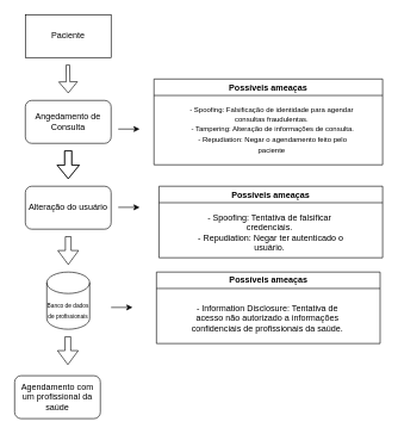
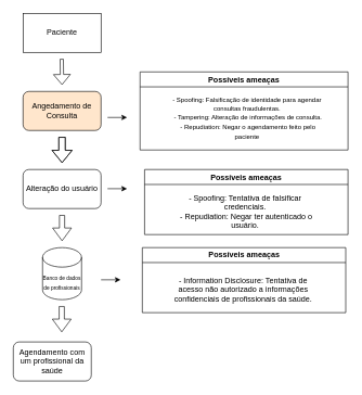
  <mxCell id="0" />
  <mxCell id="1" parent="0" />
  <mxCell id="2" value="" style="shape=flexArrow;endArrow=classic;html=1;rounded=0;width=5;endSize=4.85;" edge="1" parent="1"><mxGeometry width="50" height="50" relative="1" as="geometry"><mxPoint x="94.5" y="90" as="sourcePoint" /><mxPoint x="95" y="130" as="targetPoint" /></mxGeometry></mxCell>
  <mxCell id="3" value="Paciente" style="rounded=0;whiteSpace=wrap;html=1;" vertex="1" parent="1"><mxGeometry x="35" y="20" width="120" height="60" as="geometry" /></mxCell>
- <mxCell id="4" value="Angedamento de Consulta" style="rounded=1;whiteSpace=wrap;html=1;" vertex="1" parent="1"><mxGeometry x="35" y="140" width="120" height="60" as="geometry" /></mxCell>
+ <mxCell id="4" value="Angedamento de Consulta" style="rounded=1;whiteSpace=wrap;html=1;fillColor=#ffe6cc;" vertex="1" parent="1"><mxGeometry x="35" y="140" width="120" height="60" as="geometry" /></mxCell>
  <mxCell id="5" value="" style="shape=flexArrow;endArrow=classic;html=1;rounded=0;" edge="1" parent="1"><mxGeometry width="50" height="50" relative="1" as="geometry"><mxPoint x="95" y="210" as="sourcePoint" /><mxPoint x="95" y="250" as="targetPoint" /></mxGeometry></mxCell>
  <mxCell id="6" value="Alteração do usuário" style="rounded=1;whiteSpace=wrap;html=1;" vertex="1" parent="1"><mxGeometry x="35" y="260" width="120" height="60" as="geometry" /></mxCell>
  <mxCell id="7" value="" style="shape=flexArrow;endArrow=classic;html=1;rounded=0;" edge="1" parent="1"><mxGeometry width="50" height="50" relative="1" as="geometry"><mxPoint x="95" y="210" as="sourcePoint" /><mxPoint x="95" y="250" as="targetPoint" /></mxGeometry></mxCell>
  <mxCell id="8" value="" style="shape=flexArrow;endArrow=classic;html=1;rounded=0;width=8;endSize=6.2;" edge="1" parent="1"><mxGeometry width="50" height="50" relative="1" as="geometry"><mxPoint x="95" y="330" as="sourcePoint" /><mxPoint x="95" y="370" as="targetPoint" /></mxGeometry></mxCell>
  <mxCell id="9" value="&lt;font style=&quot;font-size: 8px;&quot;&gt;Banco de dados de profissionais&lt;/font&gt;" style="shape=cylinder3;whiteSpace=wrap;html=1;boundedLbl=1;backgroundOutline=1;size=15;" vertex="1" parent="1"><mxGeometry x="65" y="380" width="60" height="80" as="geometry" /></mxCell>
  <mxCell id="10" value="" style="shape=flexArrow;endArrow=classic;html=1;rounded=0;width=8;endSize=6.2;" edge="1" parent="1"><mxGeometry width="50" height="50" relative="1" as="geometry"><mxPoint x="94.5" y="470" as="sourcePoint" /><mxPoint x="94.5" y="510" as="targetPoint" /></mxGeometry></mxCell>
  <mxCell id="11" value="Agendamento com um profissional da saúde" style="rounded=1;whiteSpace=wrap;html=1;" vertex="1" parent="1"><mxGeometry x="20" y="525" width="120" height="60" as="geometry" /></mxCell>
  <mxCell id="12" value="" style="endArrow=classic;html=1;rounded=0;" edge="1" parent="1"><mxGeometry width="50" height="50" relative="1" as="geometry"><mxPoint x="165" y="180" as="sourcePoint" /><mxPoint x="195" y="180" as="targetPoint" /></mxGeometry></mxCell>
  <mxCell id="13" style="edgeStyle=orthogonalEdgeStyle;rounded=0;orthogonalLoop=1;jettySize=auto;html=1;exitX=1;exitY=0.75;exitDx=0;exitDy=0;" edge="1" parent="1" source="14"><mxGeometry relative="1" as="geometry"><mxPoint x="535" y="200" as="targetPoint" /></mxGeometry></mxCell>
  <mxCell id="14" value="Possíveis ameaças" style="swimlane;whiteSpace=wrap;html=1;" vertex="1" parent="1"><mxGeometry x="215" y="110" width="320" height="120" as="geometry" /></mxCell>
  <mxCell id="15" value="&lt;font style=&quot;font-size: 10px;&quot;&gt;- Spoofing: Falsificação de identidade para agendar consultas fraudulentas.&lt;br&gt;&amp;nbsp;- Tampering: Alteração de informações de consulta.&lt;br&gt;&amp;nbsp;- Repudiation: Negar o agendamento feito pelo paciente&lt;/font&gt;" style="text;html=1;strokeColor=none;fillColor=none;align=center;verticalAlign=middle;whiteSpace=wrap;rounded=0;" vertex="1" parent="14"><mxGeometry x="40" y="30" width="250" height="80" as="geometry" /></mxCell>
  <mxCell id="16" value="Possíveis ameaças" style="swimlane;whiteSpace=wrap;html=1;" vertex="1" parent="1"><mxGeometry x="222" y="260" width="313" height="100" as="geometry" /></mxCell>
  <mxCell id="17" value="- Spoofing: Tentativa de falsificar credenciais.&lt;br&gt;&amp;nbsp;- Repudiation: Negar ter autenticado o usuário." style="text;html=1;strokeColor=none;fillColor=none;align=center;verticalAlign=middle;whiteSpace=wrap;rounded=0;" vertex="1" parent="16"><mxGeometry x="40" y="30" width="230" height="70" as="geometry" /></mxCell>
  <mxCell id="18" value="" style="endArrow=classic;html=1;rounded=0;" edge="1" parent="1"><mxGeometry width="50" height="50" relative="1" as="geometry"><mxPoint x="165" y="289.5" as="sourcePoint" /><mxPoint x="195" y="289.5" as="targetPoint" /></mxGeometry></mxCell>
  <mxCell id="19" value="Possíveis ameaças" style="swimlane;whiteSpace=wrap;html=1;" vertex="1" parent="1"><mxGeometry x="218.5" y="380" width="313" height="100" as="geometry" /></mxCell>
  <mxCell id="20" value="- Information Disclosure: Tentativa de acesso não autorizado a informações confidenciais de profissionais da saúde." style="text;html=1;strokeColor=none;fillColor=none;align=center;verticalAlign=middle;whiteSpace=wrap;rounded=0;" vertex="1" parent="19"><mxGeometry x="40" y="30" width="230" height="70" as="geometry" /></mxCell>
  <mxCell id="21" value="" style="endArrow=classic;html=1;rounded=0;" edge="1" parent="1"><mxGeometry width="50" height="50" relative="1" as="geometry"><mxPoint x="155" y="429.5" as="sourcePoint" /><mxPoint x="185" y="429.5" as="targetPoint" /></mxGeometry></mxCell>
